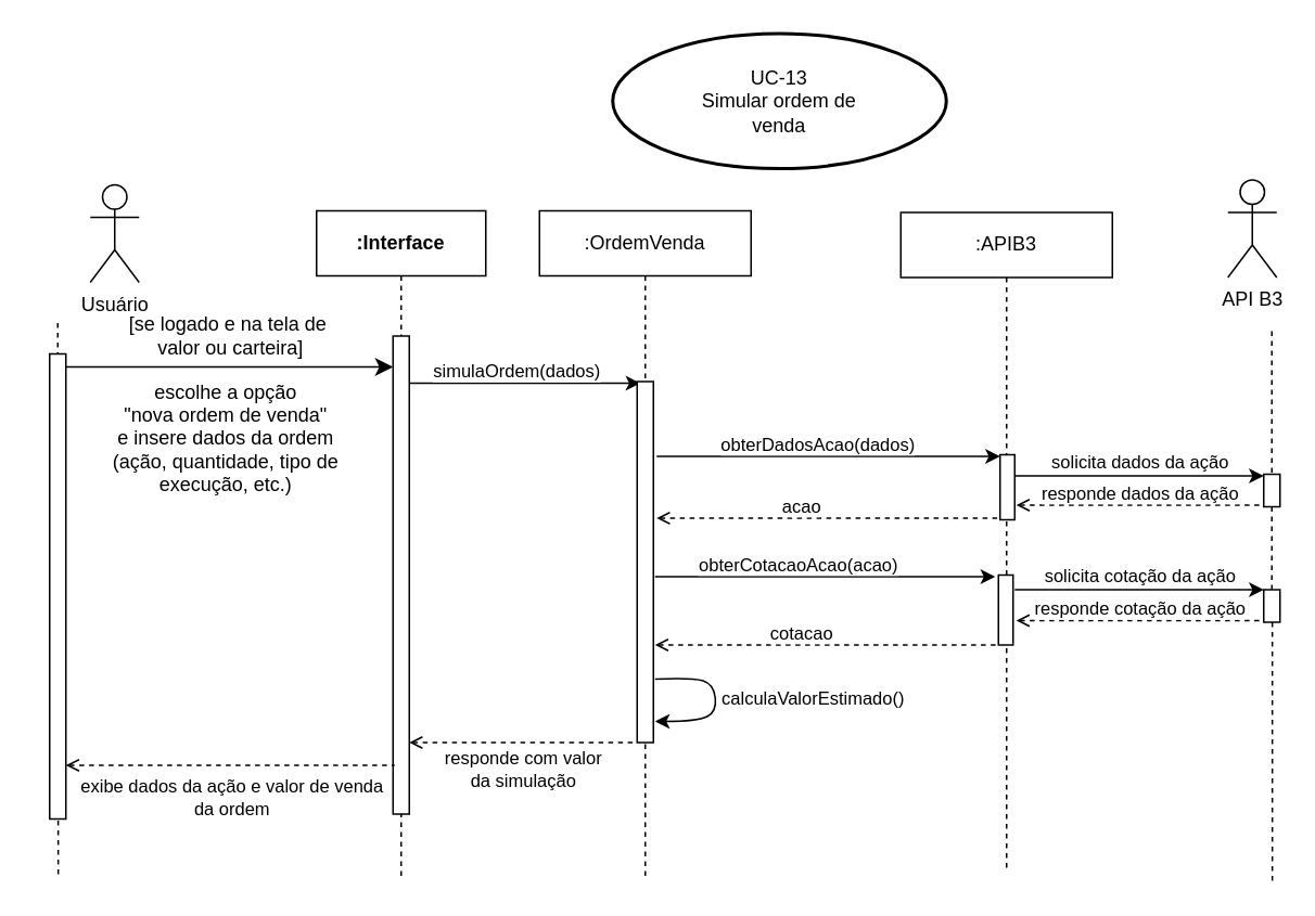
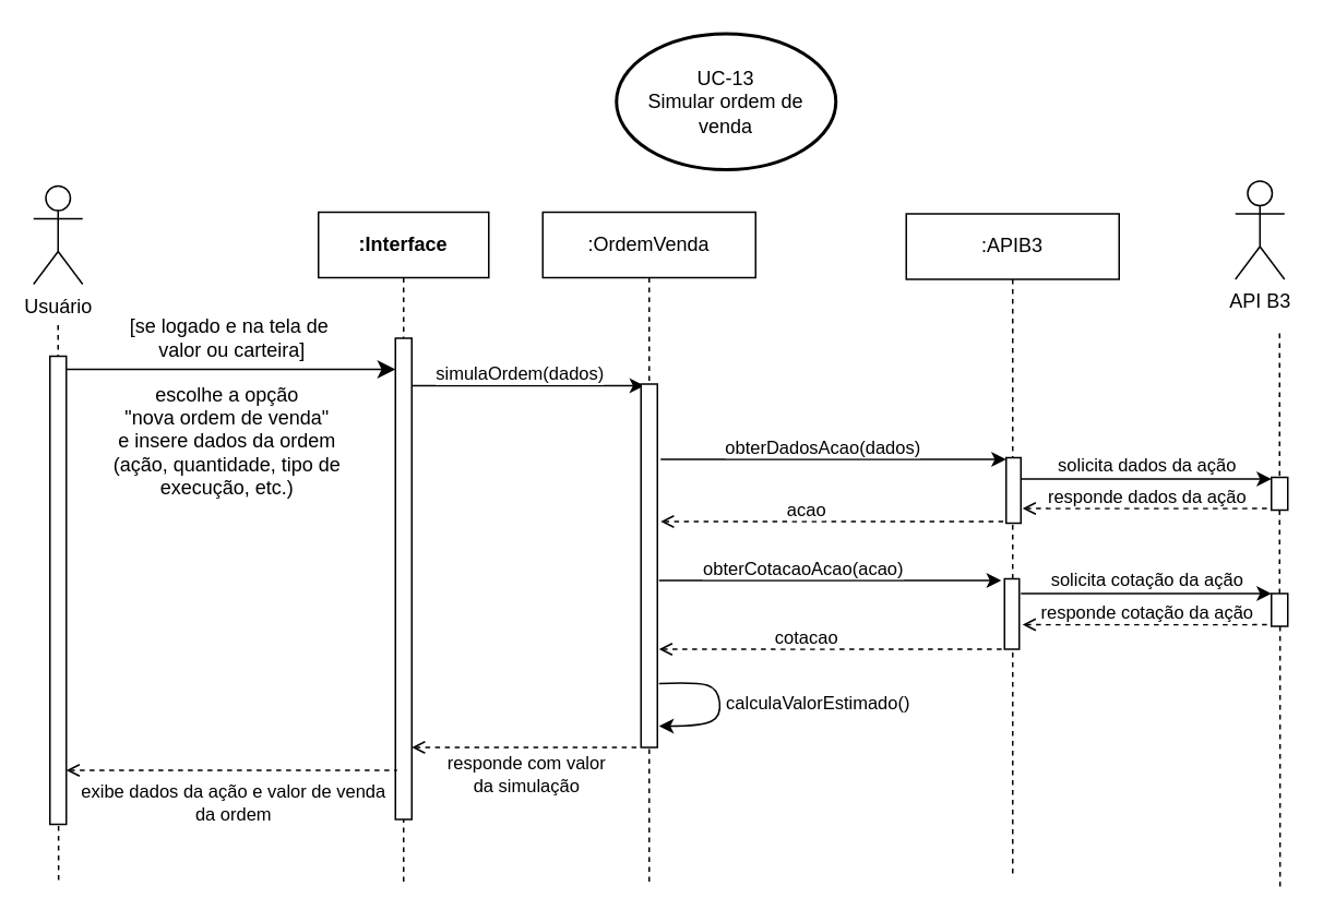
  <mxCell id="0" />
  <mxCell id="1" parent="0" />
- <mxCell id="2" value="Usuário" style="shape=umlActor;verticalLabelPosition=bottom;verticalAlign=top;html=1;" vertex="1" parent="1"><mxGeometry x="55" y="113" width="30" height="60" as="geometry" /></mxCell>
+ <mxCell id="2" value="Usuário" style="shape=umlActor;verticalLabelPosition=bottom;verticalAlign=top;html=1;" vertex="1" parent="1"><mxGeometry x="20" y="113" width="30" height="60" as="geometry" /></mxCell>
  <mxCell id="3" value="" style="endArrow=none;dashed=1;html=1;rounded=0;" edge="1" parent="1"><mxGeometry width="50" height="50" relative="1" as="geometry"><mxPoint x="35.28" y="537" as="sourcePoint" /><mxPoint x="35" y="198" as="targetPoint" /></mxGeometry></mxCell>
  <mxCell id="4" style="edgeStyle=orthogonalEdgeStyle;rounded=0;orthogonalLoop=1;jettySize=auto;html=1;curved=0;" edge="1" parent="1"><mxGeometry relative="1" as="geometry"><mxPoint x="250" y="235" as="sourcePoint" /><mxPoint x="393" y="235" as="targetPoint" /><Array as="points" /></mxGeometry></mxCell>
  <mxCell id="5" value="simulaOrdem(dados)" style="edgeLabel;html=1;align=center;verticalAlign=middle;resizable=0;points=[];" vertex="1" connectable="0" parent="4"><mxGeometry x="-0.128" y="1" relative="1" as="geometry"><mxPoint x="4" y="-7" as="offset" /></mxGeometry></mxCell>
  <mxCell id="6" value="" style="html=1;points=[[0,0,0,0,5],[0,1,0,0,-5],[1,0,0,0,5],[1,1,0,0,-5]];perimeter=orthogonalPerimeter;outlineConnect=0;targetShapes=umlLifeline;portConstraint=eastwest;newEdgeStyle={&quot;curved&quot;:0,&quot;rounded&quot;:0};" vertex="1" parent="1"><mxGeometry x="30" y="217" width="10" height="286" as="geometry" /></mxCell>
  <mxCell id="7" value=":APIB3" style="shape=umlLifeline;perimeter=lifelinePerimeter;whiteSpace=wrap;html=1;container=1;dropTarget=0;collapsible=0;recursiveResize=0;outlineConnect=0;portConstraint=eastwest;newEdgeStyle={&quot;curved&quot;:0,&quot;rounded&quot;:0};" vertex="1" parent="1"><mxGeometry x="553" y="130" width="130" height="403" as="geometry" /></mxCell>
  <mxCell id="8" value="" style="html=1;points=[[0,0,0,0,5],[0,1,0,0,-5],[1,0,0,0,5],[1,1,0,0,-5]];perimeter=orthogonalPerimeter;outlineConnect=0;targetShapes=umlLifeline;portConstraint=eastwest;newEdgeStyle={&quot;curved&quot;:0,&quot;rounded&quot;:0};" vertex="1" parent="7"><mxGeometry x="61" y="149" width="9" height="40" as="geometry" /></mxCell>
  <mxCell id="9" value="" style="html=1;points=[[0,0,0,0,5],[0,1,0,0,-5],[1,0,0,0,5],[1,1,0,0,-5]];perimeter=orthogonalPerimeter;outlineConnect=0;targetShapes=umlLifeline;portConstraint=eastwest;newEdgeStyle={&quot;curved&quot;:0,&quot;rounded&quot;:0};" vertex="1" parent="7"><mxGeometry x="60" y="223" width="9" height="43" as="geometry" /></mxCell>
  <mxCell id="10" value=":OrdemVenda" style="shape=umlLifeline;perimeter=lifelinePerimeter;whiteSpace=wrap;html=1;container=1;dropTarget=0;collapsible=0;recursiveResize=0;outlineConnect=0;portConstraint=eastwest;newEdgeStyle={&quot;curved&quot;:0,&quot;rounded&quot;:0};" vertex="1" parent="1"><mxGeometry x="331" y="129" width="130" height="409" as="geometry" /></mxCell>
  <mxCell id="11" value="" style="html=1;points=[[0,0,0,0,5],[0,1,0,0,-5],[1,0,0,0,5],[1,1,0,0,-5]];perimeter=orthogonalPerimeter;outlineConnect=0;targetShapes=umlLifeline;portConstraint=eastwest;newEdgeStyle={&quot;curved&quot;:0,&quot;rounded&quot;:0};" vertex="1" parent="10"><mxGeometry x="60" y="105" width="10" height="222" as="geometry" /></mxCell>
  <mxCell id="12" value="" style="edgeStyle=none;orthogonalLoop=1;jettySize=auto;html=1;rounded=0;" edge="1" parent="1"><mxGeometry width="100" relative="1" as="geometry"><mxPoint x="403" y="280" as="sourcePoint" /><mxPoint x="614" y="280" as="targetPoint" /><Array as="points" /></mxGeometry></mxCell>
  <mxCell id="13" value="obterDadosAcao(dados)" style="edgeLabel;html=1;align=center;verticalAlign=middle;resizable=0;points=[];" vertex="1" connectable="0" parent="12"><mxGeometry x="-0.163" relative="1" as="geometry"><mxPoint x="10" y="-8" as="offset" /></mxGeometry></mxCell>
  <mxCell id="14" value="" style="edgeStyle=none;orthogonalLoop=1;jettySize=auto;html=1;rounded=0;" edge="1" parent="1"><mxGeometry width="100" relative="1" as="geometry"><mxPoint x="402" y="354" as="sourcePoint" /><mxPoint x="611" y="354" as="targetPoint" /><Array as="points" /></mxGeometry></mxCell>
  <mxCell id="15" value="obterCotacaoAcao(acao)" style="edgeLabel;html=1;align=center;verticalAlign=middle;resizable=0;points=[];" vertex="1" connectable="0" parent="14"><mxGeometry x="-0.163" relative="1" as="geometry"><mxPoint y="-8" as="offset" /></mxGeometry></mxCell>
  <mxCell id="16" value="" style="edgeStyle=none;orthogonalLoop=1;jettySize=auto;html=1;rounded=0;startArrow=open;startFill=0;endArrow=none;endFill=0;dashed=1;" edge="1" parent="1"><mxGeometry width="100" relative="1" as="geometry"><mxPoint x="403" y="318" as="sourcePoint" /><mxPoint x="613" y="318" as="targetPoint" /><Array as="points" /></mxGeometry></mxCell>
  <mxCell id="17" value="acao" style="edgeLabel;html=1;align=center;verticalAlign=middle;resizable=0;points=[];" vertex="1" connectable="0" parent="16"><mxGeometry x="-0.163" relative="1" as="geometry"><mxPoint y="-8" as="offset" /></mxGeometry></mxCell>
  <mxCell id="18" value="" style="edgeStyle=none;orthogonalLoop=1;jettySize=auto;html=1;rounded=0;startArrow=open;startFill=0;endArrow=none;endFill=0;dashed=1;" edge="1" parent="1"><mxGeometry width="100" relative="1" as="geometry"><mxPoint x="402" y="396" as="sourcePoint" /><mxPoint x="614" y="396" as="targetPoint" /><Array as="points" /></mxGeometry></mxCell>
  <mxCell id="19" value="cotacao" style="edgeLabel;html=1;align=center;verticalAlign=middle;resizable=0;points=[];" vertex="1" connectable="0" parent="18"><mxGeometry x="-0.163" relative="1" as="geometry"><mxPoint y="-8" as="offset" /></mxGeometry></mxCell>
  <mxCell id="20" value="" style="endArrow=classic;html=1;rounded=0;curved=1;" edge="1" parent="1"><mxGeometry width="50" height="50" relative="1" as="geometry"><mxPoint x="402" y="417" as="sourcePoint" /><mxPoint x="402" y="443" as="targetPoint" /><Array as="points"><mxPoint x="425" y="416" /><mxPoint x="438" y="420" /><mxPoint x="440" y="437" /><mxPoint x="428" y="443" /></Array></mxGeometry></mxCell>
  <mxCell id="21" value="calculaValorEstimado()" style="edgeLabel;html=1;align=center;verticalAlign=middle;resizable=0;points=[];" vertex="1" connectable="0" parent="20"><mxGeometry x="-0.092" relative="1" as="geometry"><mxPoint x="60" y="3" as="offset" /></mxGeometry></mxCell>
  <mxCell id="22" value="" style="endArrow=none;html=1;rounded=0;startArrow=open;startFill=0;endFill=0;dashed=1;" edge="1" parent="1" source="39"><mxGeometry width="50" height="50" relative="1" as="geometry"><mxPoint x="247" y="456" as="sourcePoint" /><mxPoint x="390" y="456" as="targetPoint" /></mxGeometry></mxCell>
  <mxCell id="23" value="responde com valor&lt;div&gt;da simulação&lt;/div&gt;" style="edgeLabel;html=1;align=center;verticalAlign=middle;resizable=0;points=[];" vertex="1" connectable="0" parent="22"><mxGeometry x="0.335" y="1" relative="1" as="geometry"><mxPoint x="-24" y="17" as="offset" /></mxGeometry></mxCell>
  <mxCell id="24" value="" style="endArrow=none;dashed=1;html=1;rounded=0;" edge="1" parent="1" source="37"><mxGeometry width="50" height="50" relative="1" as="geometry"><mxPoint x="781.28" y="541" as="sourcePoint" /><mxPoint x="781" y="202" as="targetPoint" /></mxGeometry></mxCell>
  <mxCell id="25" value="" style="html=1;points=[[0,0,0,0,5],[0,1,0,0,-5],[1,0,0,0,5],[1,1,0,0,-5]];perimeter=orthogonalPerimeter;outlineConnect=0;targetShapes=umlLifeline;portConstraint=eastwest;newEdgeStyle={&quot;curved&quot;:0,&quot;rounded&quot;:0};" vertex="1" parent="1"><mxGeometry x="776" y="291" width="10" height="20" as="geometry" /></mxCell>
  <mxCell id="26" value="API B3" style="shape=umlActor;verticalLabelPosition=bottom;verticalAlign=top;html=1;" vertex="1" parent="1"><mxGeometry x="754" y="110" width="30" height="60" as="geometry" /></mxCell>
  <mxCell id="27" value="" style="edgeStyle=none;orthogonalLoop=1;jettySize=auto;html=1;rounded=0;" edge="1" parent="1"><mxGeometry width="100" relative="1" as="geometry"><mxPoint x="623" y="292" as="sourcePoint" /><mxPoint x="776" y="292" as="targetPoint" /><Array as="points" /></mxGeometry></mxCell>
  <mxCell id="28" value="solicita dados da ação" style="edgeLabel;html=1;align=center;verticalAlign=middle;resizable=0;points=[];" vertex="1" connectable="0" parent="27"><mxGeometry x="-0.163" relative="1" as="geometry"><mxPoint x="12" y="-9" as="offset" /></mxGeometry></mxCell>
  <mxCell id="29" value="" style="edgeStyle=none;orthogonalLoop=1;jettySize=auto;html=1;rounded=0;endArrow=none;endFill=0;startArrow=open;startFill=0;dashed=1;" edge="1" parent="1"><mxGeometry width="100" relative="1" as="geometry"><mxPoint x="624" y="310" as="sourcePoint" /><mxPoint x="774" y="310" as="targetPoint" /><Array as="points" /></mxGeometry></mxCell>
  <mxCell id="30" value="responde dados da ação" style="edgeLabel;html=1;align=center;verticalAlign=middle;resizable=0;points=[];" vertex="1" connectable="0" parent="29"><mxGeometry x="-0.163" relative="1" as="geometry"><mxPoint x="12" y="-8" as="offset" /></mxGeometry></mxCell>
  <mxCell id="31" value="" style="edgeStyle=none;orthogonalLoop=1;jettySize=auto;html=1;rounded=0;" edge="1" parent="1"><mxGeometry width="100" relative="1" as="geometry"><mxPoint x="623" y="362" as="sourcePoint" /><mxPoint x="776" y="362" as="targetPoint" /><Array as="points" /></mxGeometry></mxCell>
  <mxCell id="32" value="solicita cotação da ação" style="edgeLabel;html=1;align=center;verticalAlign=middle;resizable=0;points=[];" vertex="1" connectable="0" parent="31"><mxGeometry x="-0.163" relative="1" as="geometry"><mxPoint x="12" y="-9" as="offset" /></mxGeometry></mxCell>
  <mxCell id="33" value="" style="edgeStyle=none;orthogonalLoop=1;jettySize=auto;html=1;rounded=0;endArrow=none;endFill=0;startArrow=open;startFill=0;dashed=1;" edge="1" parent="1"><mxGeometry width="100" relative="1" as="geometry"><mxPoint x="624" y="381" as="sourcePoint" /><mxPoint x="774" y="381" as="targetPoint" /><Array as="points" /></mxGeometry></mxCell>
  <mxCell id="34" value="responde cotação da ação" style="edgeLabel;html=1;align=center;verticalAlign=middle;resizable=0;points=[];" vertex="1" connectable="0" parent="33"><mxGeometry x="-0.163" relative="1" as="geometry"><mxPoint x="12" y="-8" as="offset" /></mxGeometry></mxCell>
  <mxCell id="35" value="[se logado e na tela de&amp;nbsp;&lt;div&gt;valor ou carteira]&lt;/div&gt;" style="text;html=1;align=center;verticalAlign=middle;resizable=0;points=[];autosize=1;strokeColor=none;fillColor=none;" vertex="1" parent="1"><mxGeometry x="69" y="185" width="143" height="41" as="geometry" /></mxCell>
  <mxCell id="36" value="" style="endArrow=none;dashed=1;html=1;rounded=0;" edge="1" parent="1" target="37"><mxGeometry width="50" height="50" relative="1" as="geometry"><mxPoint x="781.28" y="541" as="sourcePoint" /><mxPoint x="781" y="202" as="targetPoint" /></mxGeometry></mxCell>
  <mxCell id="37" value="" style="html=1;points=[[0,0,0,0,5],[0,1,0,0,-5],[1,0,0,0,5],[1,1,0,0,-5]];perimeter=orthogonalPerimeter;outlineConnect=0;targetShapes=umlLifeline;portConstraint=eastwest;newEdgeStyle={&quot;curved&quot;:0,&quot;rounded&quot;:0};" vertex="1" parent="1"><mxGeometry x="776" y="362" width="10" height="20" as="geometry" /></mxCell>
  <mxCell id="38" value="&lt;b&gt;:Interface&lt;/b&gt;" style="shape=umlLifeline;perimeter=lifelinePerimeter;whiteSpace=wrap;html=1;container=0;dropTarget=0;collapsible=0;recursiveResize=0;outlineConnect=0;portConstraint=eastwest;newEdgeStyle={&quot;edgeStyle&quot;:&quot;elbowEdgeStyle&quot;,&quot;elbow&quot;:&quot;vertical&quot;,&quot;curved&quot;:0,&quot;rounded&quot;:0};" vertex="1" parent="1"><mxGeometry x="194" y="129" width="104" height="409" as="geometry" /></mxCell>
  <mxCell id="39" value="" style="html=1;points=[];perimeter=orthogonalPerimeter;outlineConnect=0;targetShapes=umlLifeline;portConstraint=eastwest;newEdgeStyle={&quot;edgeStyle&quot;:&quot;elbowEdgeStyle&quot;,&quot;elbow&quot;:&quot;vertical&quot;,&quot;curved&quot;:0,&quot;rounded&quot;:0};" vertex="1" parent="38"><mxGeometry x="47" y="77" width="10" height="294" as="geometry" /></mxCell>
  <mxCell id="40" value="" style="endArrow=classic;html=1;rounded=0;fontSize=12;startSize=8;endSize=8;curved=1;" edge="1" parent="1" target="39"><mxGeometry width="50" height="50" relative="1" as="geometry"><mxPoint x="40" y="225" as="sourcePoint" /><mxPoint x="90" y="175" as="targetPoint" /></mxGeometry></mxCell>
  <mxCell id="41" value="escolhe a opção&lt;div&gt;&quot;nova ordem de venda&quot;&lt;/div&gt;&lt;div&gt;e insere dados da ordem&lt;/div&gt;&lt;div&gt;(ação, quantidade, tipo de&lt;/div&gt;&lt;div&gt;execução, etc.)&lt;/div&gt;" style="edgeLabel;html=1;align=center;verticalAlign=middle;resizable=0;points=[];fontSize=12;" vertex="1" connectable="0" parent="40"><mxGeometry x="-0.124" y="-1" relative="1" as="geometry"><mxPoint x="9" y="42" as="offset" /></mxGeometry></mxCell>
  <mxCell id="42" value="" style="endArrow=none;html=1;rounded=0;startArrow=open;startFill=0;endFill=0;dashed=1;" edge="1" parent="1" source="6"><mxGeometry width="50" height="50" relative="1" as="geometry"><mxPoint x="103" y="470" as="sourcePoint" /><mxPoint x="242" y="470" as="targetPoint" /></mxGeometry></mxCell>
  <mxCell id="43" value="exibe dados da ação e valor de venda&lt;div&gt;da ordem&lt;/div&gt;" style="edgeLabel;html=1;align=center;verticalAlign=middle;resizable=0;points=[];" vertex="1" connectable="0" parent="42"><mxGeometry x="0.335" y="1" relative="1" as="geometry"><mxPoint x="-34" y="20" as="offset" /></mxGeometry></mxCell>
- <mxCell id="44" value="UC-13&lt;div&gt;Simular ordem de&lt;br&gt;venda&lt;/div&gt;" style="strokeWidth=2;html=1;shape=mxgraph.flowchart.start_1;whiteSpace=wrap;" vertex="1" parent="1"><mxGeometry x="376" y="20" width="205" height="83" as="geometry" /></mxCell>
+ <mxCell id="44" value="UC-13&lt;div&gt;Simular ordem de&lt;br&gt;venda&lt;/div&gt;" style="strokeWidth=2;html=1;shape=mxgraph.flowchart.start_1;whiteSpace=wrap;" vertex="1" parent="1"><mxGeometry x="376" y="20" width="134" height="83" as="geometry" /></mxCell>
